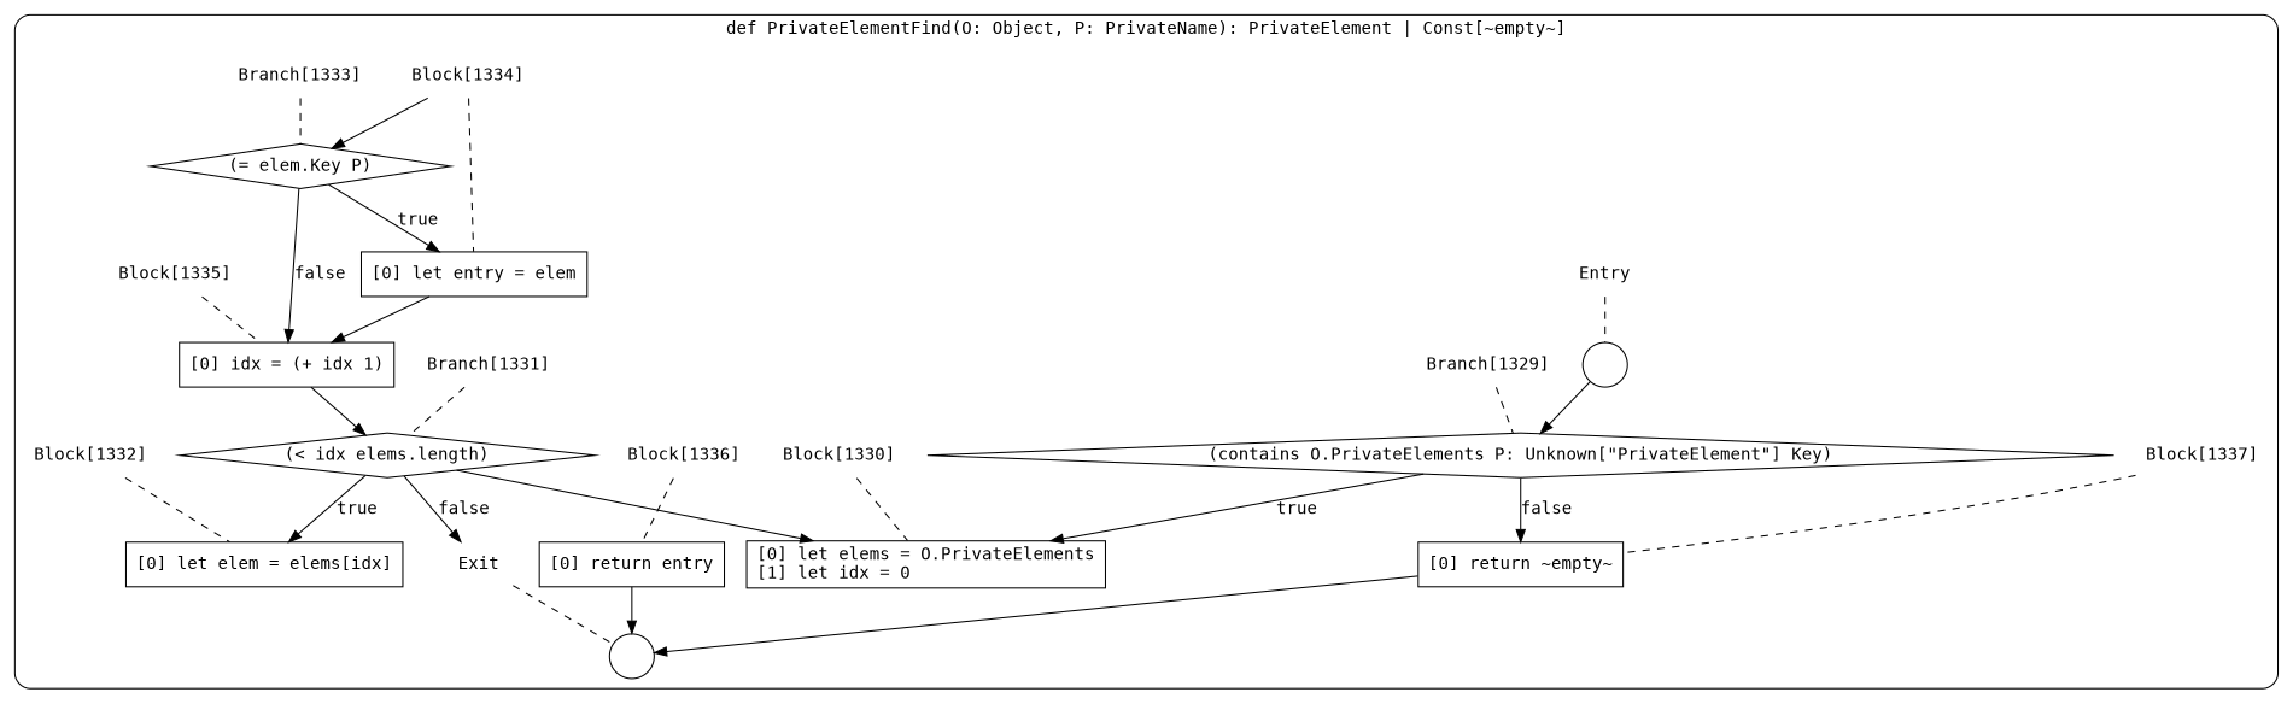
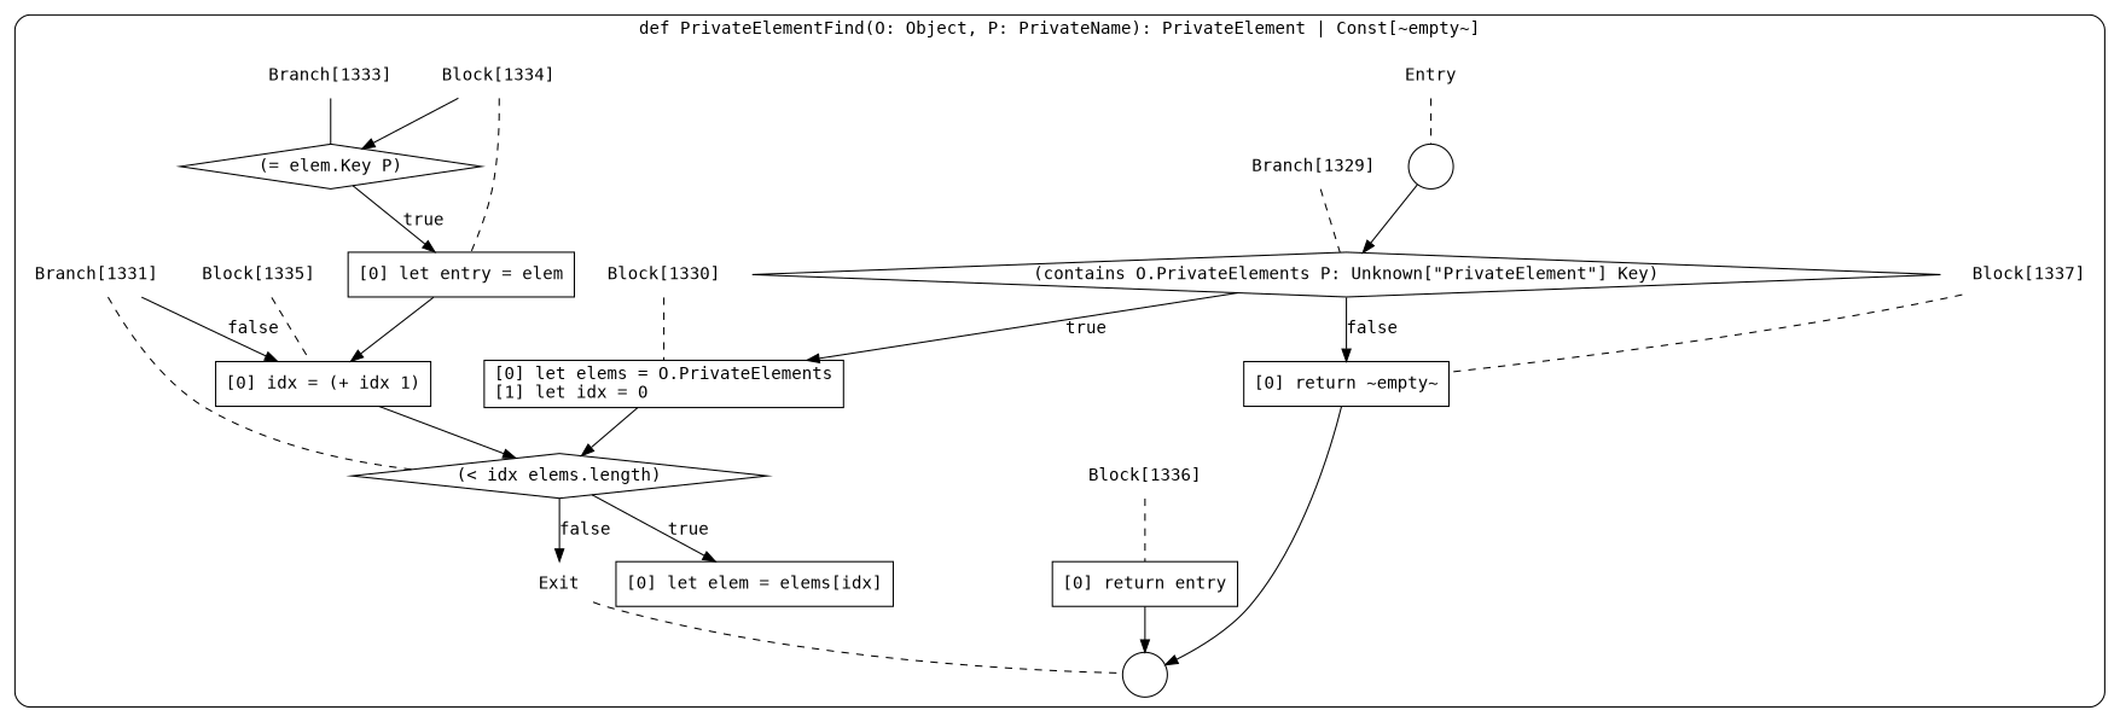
  digraph {
    fontname=Consolas
    node [fontname=Consolas shape=none]
    edge [color=black fontname=Consolas]
    n1 [label=<<font color="black">Entry</font>>]
    n2 [color=black fillcolor=white label=" " shape=circle style=filled]
    n3 [color=black fillcolor=white label=<<font color="black">(contains O.PrivateElements P: Unknown[&quot;PrivateElement&quot;] Key)</font>> shape=diamond style=filled]
    n4 [color=black fillcolor=white label=<<font color="black">[0] let elems = O.PrivateElements<BR ALIGN="LEFT"/>[1] let idx = 0<BR ALIGN="LEFT"/></font>> shape=box style=filled]
    n5 [color=black fillcolor=white label=<<font color="black">[0] return ~empty~<BR ALIGN="LEFT"/></font>> shape=box style=filled]
    n6 [label=<<font color="black">Exit</font>>]
    n7 [color=black fillcolor=white label=" " shape=circle style=filled]
    n8 [label=<<font color="black">Branch[1329]</font>>]
    n9 [color=black fillcolor=white label=<<font color="black">(&lt; idx elems.length)</font>> shape=diamond style=filled]
    n10 [label=<<font color="black">Block[1330]</font>>]
    n11 [color=black fillcolor=white label=<<font color="black">[0] let elem = elems[idx]<BR ALIGN="LEFT"/></font>> shape=box style=filled]
    n12 [color=black fillcolor=white label=<<font color="black">[0] return entry<BR ALIGN="LEFT"/></font>> shape=box style=filled]
    n13 [label=<<font color="black">Block[1337]</font>>]
    n14 [label=<<font color="black">Branch[1331]</font>>]
    n15 [color=black fillcolor=white label=<<font color="black">(= elem.Key P)</font>> shape=diamond style=filled]
-   n16 [label=<<font color="black">Block[1332]</font>>]
    n17 [color=black fillcolor=white label=<<font color="black">[0] let entry = elem<BR ALIGN="LEFT"/></font>> shape=box style=filled]
    n18 [color=black fillcolor=white label=<<font color="black">[0] idx = (+ idx 1)<BR ALIGN="LEFT"/></font>> shape=box style=filled]
    n19 [label=<<font color="black">Block[1336]</font>>]
    n20 [label=<<font color="black">Branch[1333]</font>>]
    n21 [label=<<font color="black">Block[1334]</font>>]
    n22 [label=<<font color="black">Block[1335]</font>>]
    subgraph cluster_1 {
      label="def PrivateElementFind(O: Object, P: PrivateName): PrivateElement | Const[~empty~]"
      style=rounded
      n1
      n2
      n3
      n4
      n5
      n6
      n7
      n8
      n9
      n10
      n11
      n12
      n13
      n14
      n15
-     n16
      n17
      n18
      n19
      n20
      n21
      n22
    }
    n1 -> n2 [arrowhead=none style=dashed]
    n2 -> n3
    n3 -> n4 [label=<<font color="black">true</font>>]
    n3 -> n5 [label=<<font color="black">false</font>>]
-   n9 -> n4
+   n4 -> n9
    n5 -> n7
    n6 -> n7 [arrowhead=none style=dashed]
    n8 -> n3 [arrowhead=none style=dashed]
    n9 -> n6 [label=<<font color="black">false</font>>]
    n9 -> n11 [label=<<font color="black">true</font>>]
    n10 -> n4 [arrowhead=none style=dashed]
    n12 -> n7
    n13 -> n5 [arrowhead=none style=dashed]
    n14 -> n9 [arrowhead=none style=dashed]
    n15 -> n17 [label=<<font color="black">true</font>>]
-   n15 -> n18 [label=<<font color="black">false</font>>]
-   n16 -> n11 [arrowhead=none style=dashed]
+   n14 -> n18 [label=<<font color="black">false</font>>]
    n17 -> n18
    n18 -> n9
    n19 -> n12 [arrowhead=none style=dashed]
-   n20 -> n15 [arrowhead=none style=dashed]
+   n20 -> n15 [arrowhead=none style=solid]
    n21 -> n15
    n21 -> n17 [arrowhead=none style=dashed]
    n22 -> n18 [arrowhead=none style=dashed]
  }
